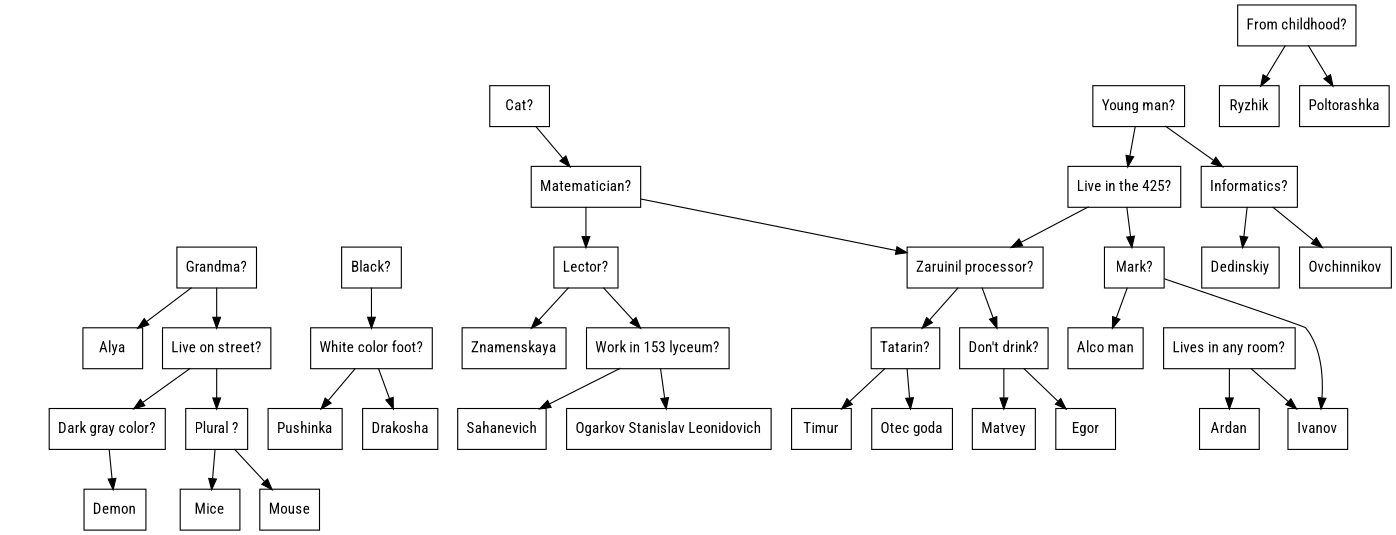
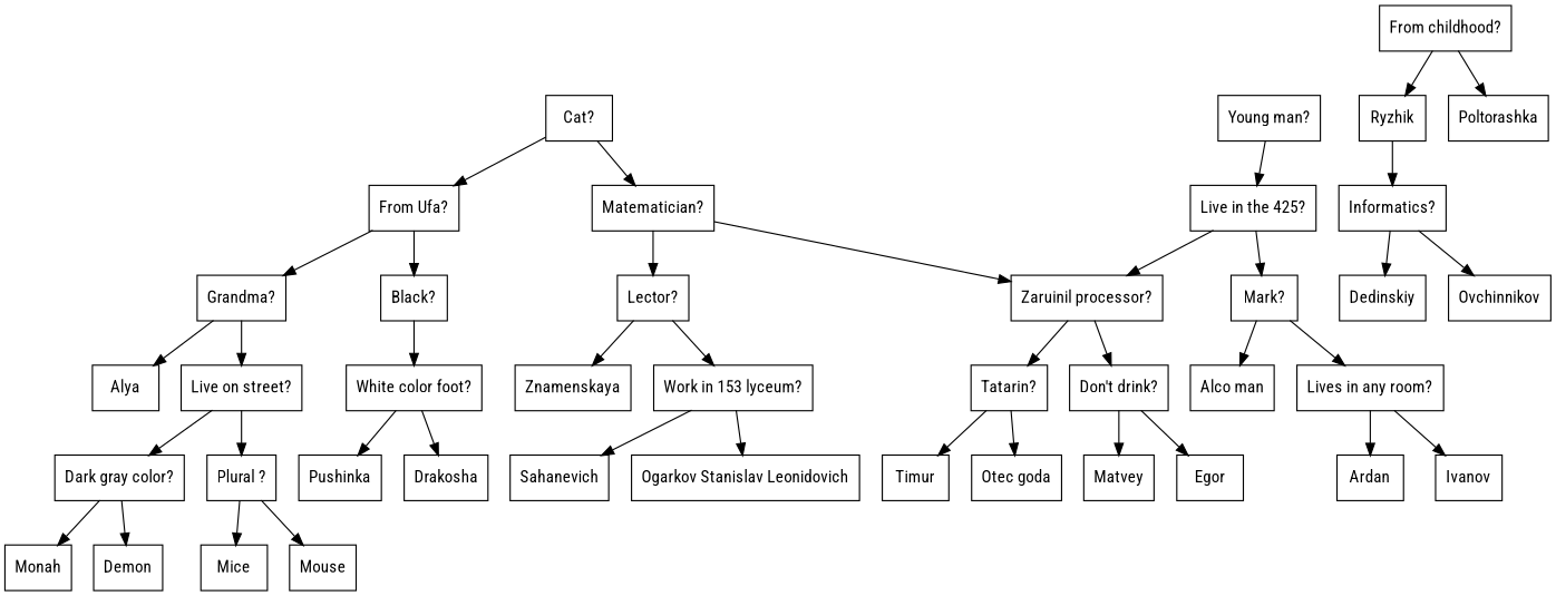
  digraph {
    fontname="Roboto Condensed"
    node [fontname="Roboto Condensed" shape=record]
    edge [fontname="Roboto Condensed"]
    n1 [label="{Cat?}"]
+   n2 [label="{From Ufa?}"]
    n3 [label="{Matematician?}"]
    n4 [label="{Grandma?}"]
    n5 [label="{Black?}"]
    n6 [label="{Lector?}"]
    n7 [label="{Zaruinil processor?}"]
    n8 [label="{Alya}"]
    n9 [label="{Live on street?}"]
    n10 [label="{White color foot?}"]
    n11 [label="{Dark gray color?}"]
    n12 [label="{Plural ?}"]
+   n13 [label="{Monah}"]
    n14 [label="{Demon}"]
    n15 [label="{Mice}"]
    n16 [label="{Mouse}"]
    n17 [label="{Pushinka}"]
    n18 [label="{Drakosha}"]
    n19 [label="{From childhood?}"]
    n20 [label="{Ryzhik}"]
    n21 [label="{Poltorashka}"]
    n22 [label="{Znamenskaya}"]
    n23 [label="{Work in 153 lyceum?}"]
    n24 [label="{Young man?}"]
    n25 [label="{Live in the 425?}"]
    n26 [label="{Informatics?}"]
    n27 [label="{Sahanevich}"]
    n28 [label="{Ogarkov Stanislav Leonidovich}"]
    n29 [label="{Mark?}"]
    n30 [label="{Dedinskiy}"]
    n31 [label="{Ovchinnikov}"]
    n32 [label="{Tatarin?}"]
    n33 [label="{Don't drink?}"]
    n34 [label="{Alco man}"]
    n35 [label="{Lives in any room?}"]
    n36 [label="{Timur}"]
    n37 [label="{Otec goda}"]
    n38 [label="{Matvey}"]
    n39 [label="{Egor}"]
    n40 [label="{Ardan}"]
    n41 [label="{Ivanov}"]
+   n1 -> n2
    n1 -> n3
+   n2 -> n4
+   n2 -> n5
    n3 -> n6
    n3 -> n7
    n4 -> n8
    n4 -> n9
    n5 -> n10
    n6 -> n22
    n6 -> n23
    n7 -> n32
    n7 -> n33
    n9 -> n11
    n9 -> n12
    n10 -> n17
    n10 -> n18
+   n11 -> n13
    n11 -> n14
    n12 -> n15
    n12 -> n16
    n19 -> n20
    n19 -> n21
    n23 -> n27
    n23 -> n28
    n24 -> n25
-   n24 -> n26
+   n20 -> n26
    n25 -> n7
    n25 -> n29
    n26 -> n30
    n26 -> n31
    n29 -> n34
-   n29 -> n41
+   n29 -> n35
    n32 -> n36
    n32 -> n37
    n33 -> n38
    n33 -> n39
    n35 -> n40
    n35 -> n41
  }
